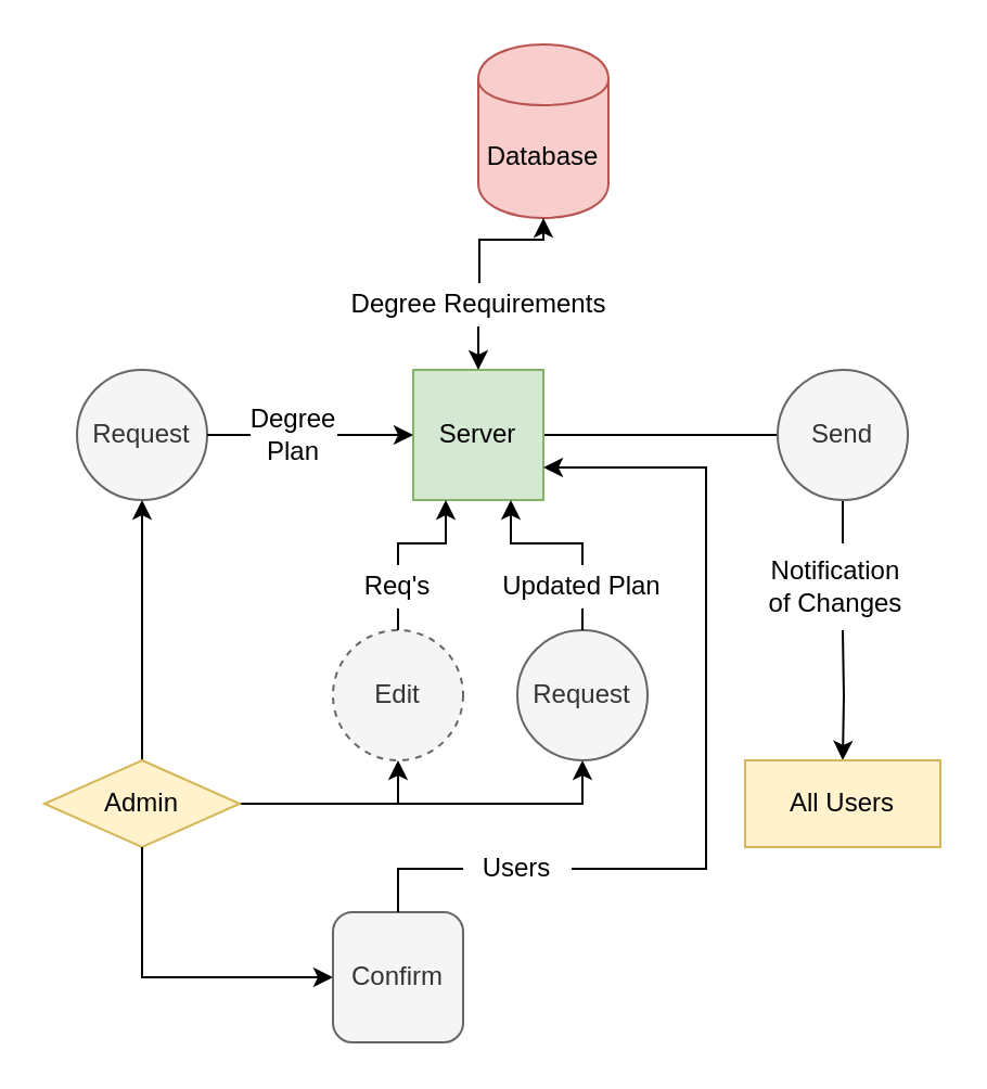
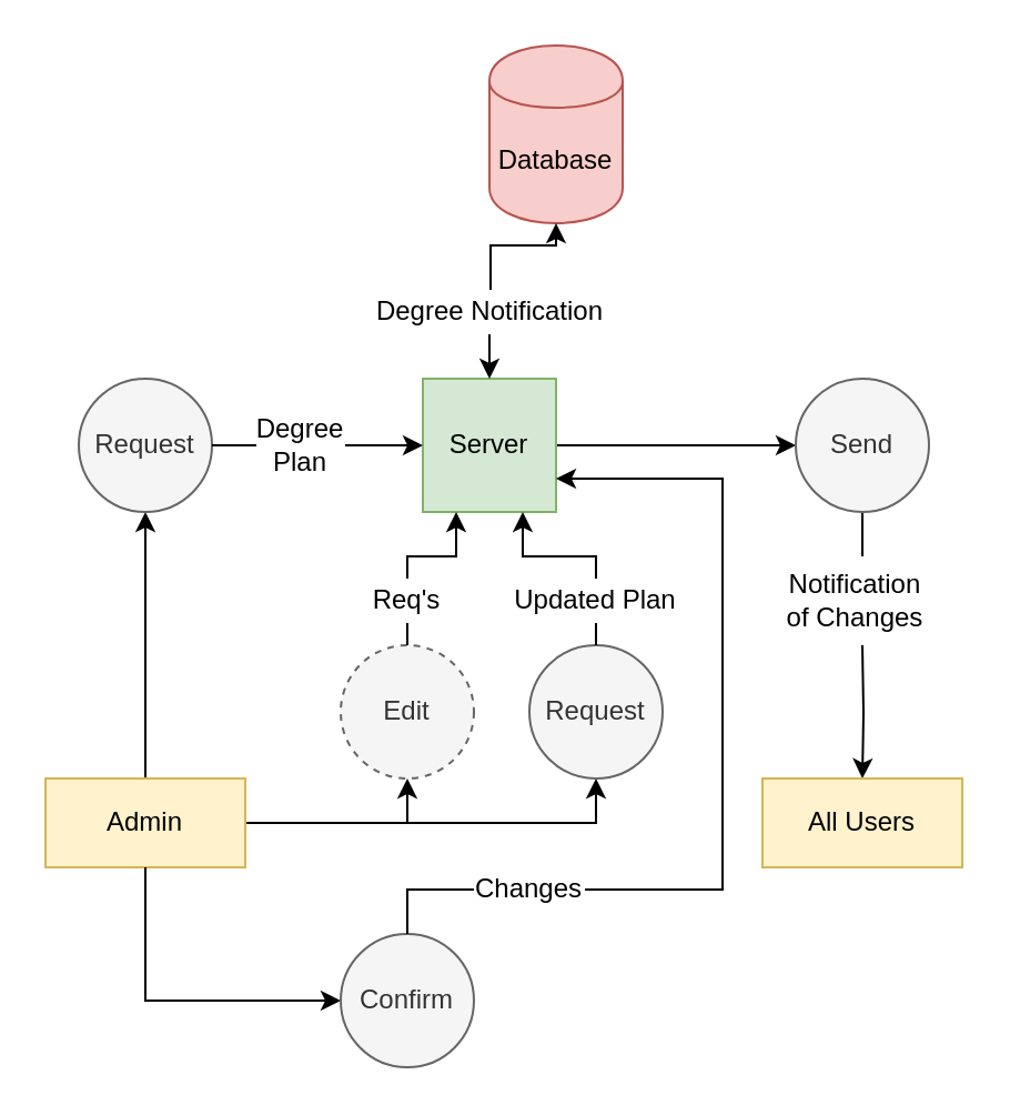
  <mxCell id="0" />
  <mxCell id="1" parent="0" />
  <mxCell id="2" value="Database" style="shape=cylinder;whiteSpace=wrap;html=1;boundedLbl=1;backgroundOutline=1;fillColor=#f8cecc;strokeColor=#b85450;" vertex="1" parent="1"><mxGeometry x="220" y="20" width="60" height="80" as="geometry" /></mxCell>
- <mxCell id="3" style="edgeStyle=orthogonalEdgeStyle;rounded=0;orthogonalLoop=1;jettySize=auto;html=1;exitX=1;exitY=0.5;exitDx=0;exitDy=0;entryX=0;entryY=0.5;entryDx=0;entryDy=0;startArrow=none;startFill=0;endArrow=none;endFill=1;" edge="1" parent="1" source="4" target="23"><mxGeometry relative="1" as="geometry" /></mxCell>
+ <mxCell id="3" style="edgeStyle=orthogonalEdgeStyle;rounded=0;orthogonalLoop=1;jettySize=auto;html=1;exitX=1;exitY=0.5;exitDx=0;exitDy=0;entryX=0;entryY=0.5;entryDx=0;entryDy=0;startArrow=none;startFill=0;endArrow=classic;endFill=1;" edge="1" parent="1" source="4" target="23"><mxGeometry relative="1" as="geometry" /></mxCell>
  <mxCell id="4" value="Server" style="whiteSpace=wrap;html=1;aspect=fixed;fillColor=#d5e8d4;strokeColor=#82b366;" vertex="1" parent="1"><mxGeometry x="190" y="170" width="60" height="60" as="geometry" /></mxCell>
  <mxCell id="5" value="" style="edgeStyle=orthogonalEdgeStyle;rounded=0;orthogonalLoop=1;jettySize=auto;html=1;startArrow=none;startFill=0;endArrow=classic;endFill=1;entryX=0.5;entryY=1;entryDx=0;entryDy=0;" edge="1" parent="1" source="8" target="13"><mxGeometry relative="1" as="geometry"><mxPoint x="220.5" y="440" as="targetPoint" /></mxGeometry></mxCell>
  <mxCell id="6" style="edgeStyle=orthogonalEdgeStyle;rounded=0;orthogonalLoop=1;jettySize=auto;html=1;exitX=1;exitY=0.5;exitDx=0;exitDy=0;entryX=0.5;entryY=1;entryDx=0;entryDy=0;startArrow=none;startFill=0;endArrow=classic;endFill=1;" edge="1" parent="1" source="8" target="17"><mxGeometry relative="1" as="geometry" /></mxCell>
  <mxCell id="7" style="edgeStyle=orthogonalEdgeStyle;rounded=0;orthogonalLoop=1;jettySize=auto;html=1;exitX=1;exitY=0.5;exitDx=0;exitDy=0;entryX=0.5;entryY=1;entryDx=0;entryDy=0;startArrow=none;startFill=0;endArrow=classic;endFill=1;" edge="1" parent="1" source="8" target="19"><mxGeometry relative="1" as="geometry" /></mxCell>
- <mxCell id="8" value="Admin" style="rhombus;whiteSpace=wrap;html=1;fillColor=#fff2cc;strokeColor=#d6b656;" vertex="1" parent="1"><mxGeometry x="20" y="350" width="90" height="40" as="geometry" /></mxCell>
+ <mxCell id="8" value="Admin" style="rounded=0;whiteSpace=wrap;html=1;fillColor=#fff2cc;strokeColor=#d6b656;" vertex="1" parent="1"><mxGeometry x="20" y="350" width="90" height="40" as="geometry" /></mxCell>
  <mxCell id="9" value="" style="edgeStyle=orthogonalEdgeStyle;rounded=0;orthogonalLoop=1;jettySize=auto;html=1;startArrow=none;startFill=0;endArrow=classic;endFill=1;" edge="1" parent="1" source="10" target="2"><mxGeometry relative="1" as="geometry" /></mxCell>
- <mxCell id="10" value="Degree Requirements" style="text;html=1;strokeColor=none;fillColor=none;align=center;verticalAlign=middle;whiteSpace=wrap;rounded=0;opacity=0;" vertex="1" parent="1"><mxGeometry x="153" y="130" width="135" height="20" as="geometry" /></mxCell>
+ <mxCell id="10" value="Degree Notification" style="text;html=1;strokeColor=none;fillColor=none;align=center;verticalAlign=middle;whiteSpace=wrap;rounded=0;opacity=0;" vertex="1" parent="1"><mxGeometry x="153" y="130" width="135" height="20" as="geometry" /></mxCell>
  <mxCell id="11" value="" style="edgeStyle=orthogonalEdgeStyle;rounded=0;orthogonalLoop=1;jettySize=auto;html=1;startArrow=classic;startFill=1;endArrow=none;endFill=0;" edge="1" parent="1" source="4" target="10"><mxGeometry relative="1" as="geometry"><mxPoint x="250" y="200" as="sourcePoint" /><mxPoint x="335" y="200" as="targetPoint" /></mxGeometry></mxCell>
  <mxCell id="12" style="edgeStyle=orthogonalEdgeStyle;rounded=0;orthogonalLoop=1;jettySize=auto;html=1;exitX=1;exitY=0.5;exitDx=0;exitDy=0;startArrow=none;startFill=0;endArrow=classic;endFill=1;" edge="1" parent="1" source="14"><mxGeometry relative="1" as="geometry"><mxPoint x="190" y="200" as="targetPoint" /><Array as="points"><mxPoint x="190" y="200" /></Array></mxGeometry></mxCell>
  <mxCell id="13" value="Request" style="ellipse;whiteSpace=wrap;html=1;aspect=fixed;fillColor=#f5f5f5;strokeColor=#666666;fontColor=#333333;" vertex="1" parent="1"><mxGeometry x="35" y="170" width="60" height="60" as="geometry" /></mxCell>
  <mxCell id="14" value="Degree Plan" style="text;html=1;strokeColor=none;fillColor=none;align=center;verticalAlign=middle;whiteSpace=wrap;rounded=0;" vertex="1" parent="1"><mxGeometry x="115" y="190" width="40" height="20" as="geometry" /></mxCell>
  <mxCell id="15" style="edgeStyle=orthogonalEdgeStyle;rounded=0;orthogonalLoop=1;jettySize=auto;html=1;exitX=1;exitY=0.5;exitDx=0;exitDy=0;startArrow=none;startFill=0;endArrow=none;endFill=0;" edge="1" parent="1" source="13" target="14"><mxGeometry relative="1" as="geometry"><mxPoint x="95" y="200" as="sourcePoint" /><mxPoint x="190" y="200" as="targetPoint" /><Array as="points" /></mxGeometry></mxCell>
  <mxCell id="16" style="edgeStyle=orthogonalEdgeStyle;rounded=0;orthogonalLoop=1;jettySize=auto;html=1;entryX=0.75;entryY=1;entryDx=0;entryDy=0;startArrow=none;startFill=0;endArrow=classic;endFill=1;" edge="1" parent="1" target="4"><mxGeometry relative="1" as="geometry"><mxPoint x="268" y="260" as="sourcePoint" /><Array as="points"><mxPoint x="268" y="250" /><mxPoint x="235" y="250" /></Array></mxGeometry></mxCell>
  <mxCell id="17" value="Request" style="ellipse;whiteSpace=wrap;html=1;aspect=fixed;fillColor=#f5f5f5;strokeColor=#666666;fontColor=#333333;" vertex="1" parent="1"><mxGeometry x="238" y="290" width="60" height="60" as="geometry" /></mxCell>
  <mxCell id="18" style="edgeStyle=orthogonalEdgeStyle;rounded=0;orthogonalLoop=1;jettySize=auto;html=1;entryX=0.25;entryY=1;entryDx=0;entryDy=0;startArrow=none;startFill=0;endArrow=classic;endFill=1;" edge="1" parent="1" target="4"><mxGeometry relative="1" as="geometry"><mxPoint x="183" y="260" as="sourcePoint" /><Array as="points"><mxPoint x="183" y="250" /><mxPoint x="205" y="250" /></Array></mxGeometry></mxCell>
  <mxCell id="19" value="Edit" style="ellipse;whiteSpace=wrap;html=1;aspect=fixed;fillColor=#f5f5f5;strokeColor=#666666;fontColor=#333333;dashed=1;" vertex="1" parent="1"><mxGeometry x="153" y="290" width="60" height="60" as="geometry" /></mxCell>
  <mxCell id="20" style="edgeStyle=orthogonalEdgeStyle;rounded=0;orthogonalLoop=1;jettySize=auto;html=1;exitX=0.5;exitY=1;exitDx=0;exitDy=0;entryX=0;entryY=0.5;entryDx=0;entryDy=0;startArrow=none;startFill=0;endArrow=classic;endFill=1;" edge="1" parent="1" source="8" target="21"><mxGeometry relative="1" as="geometry"><Array as="points"><mxPoint x="65" y="450" /></Array></mxGeometry></mxCell>
- <mxCell id="21" value="Confirm" style="whiteSpace=wrap;html=1;aspect=fixed;fillColor=#f5f5f5;strokeColor=#666666;fontColor=#333333;rounded=1;" vertex="1" parent="1"><mxGeometry x="153" y="420" width="60" height="60" as="geometry" /></mxCell>
+ <mxCell id="21" value="Confirm" style="ellipse;whiteSpace=wrap;html=1;aspect=fixed;fillColor=#f5f5f5;strokeColor=#666666;fontColor=#333333;" vertex="1" parent="1"><mxGeometry x="153" y="420" width="60" height="60" as="geometry" /></mxCell>
  <mxCell id="22" style="edgeStyle=orthogonalEdgeStyle;rounded=0;orthogonalLoop=1;jettySize=auto;html=1;exitX=0.5;exitY=1;exitDx=0;exitDy=0;startArrow=none;startFill=0;endArrow=none;endFill=0;" edge="1" parent="1" source="23"><mxGeometry relative="1" as="geometry"><mxPoint x="388" y="250" as="targetPoint" /></mxGeometry></mxCell>
  <mxCell id="23" value="Send" style="ellipse;whiteSpace=wrap;html=1;aspect=fixed;fillColor=#f5f5f5;strokeColor=#666666;fontColor=#333333;" vertex="1" parent="1"><mxGeometry x="358" y="170" width="60" height="60" as="geometry" /></mxCell>
  <mxCell id="24" style="edgeStyle=orthogonalEdgeStyle;rounded=0;orthogonalLoop=1;jettySize=auto;html=1;exitX=0.5;exitY=1;exitDx=0;exitDy=0;entryX=0.5;entryY=0;entryDx=0;entryDy=0;startArrow=none;startFill=0;endArrow=none;endFill=0;" edge="1" parent="1" source="25" target="19"><mxGeometry relative="1" as="geometry" /></mxCell>
  <mxCell id="25" value="Req's" style="text;html=1;strokeColor=none;fillColor=none;align=center;verticalAlign=middle;whiteSpace=wrap;rounded=0;" vertex="1" parent="1"><mxGeometry x="163" y="260" width="40" height="20" as="geometry" /></mxCell>
  <mxCell id="26" style="edgeStyle=orthogonalEdgeStyle;rounded=0;orthogonalLoop=1;jettySize=auto;html=1;exitX=0.5;exitY=1;exitDx=0;exitDy=0;entryX=0.5;entryY=0;entryDx=0;entryDy=0;startArrow=none;startFill=0;endArrow=none;endFill=0;" edge="1" parent="1" source="27" target="17"><mxGeometry relative="1" as="geometry" /></mxCell>
  <mxCell id="27" value="Updated&amp;nbsp;Plan" style="text;html=1;strokeColor=none;fillColor=none;align=center;verticalAlign=middle;whiteSpace=wrap;rounded=0;" vertex="1" parent="1"><mxGeometry x="228" y="260" width="80" height="20" as="geometry" /></mxCell>
  <mxCell id="28" style="edgeStyle=orthogonalEdgeStyle;rounded=0;orthogonalLoop=1;jettySize=auto;html=1;exitX=0;exitY=0.5;exitDx=0;exitDy=0;entryX=0.5;entryY=0;entryDx=0;entryDy=0;startArrow=none;startFill=0;endArrow=none;endFill=0;" edge="1" parent="1" source="30" target="21"><mxGeometry relative="1" as="geometry"><Array as="points"><mxPoint x="213" y="400" /><mxPoint x="183" y="400" /></Array></mxGeometry></mxCell>
  <mxCell id="29" style="edgeStyle=orthogonalEdgeStyle;rounded=0;orthogonalLoop=1;jettySize=auto;html=1;exitX=1;exitY=0.5;exitDx=0;exitDy=0;entryX=1;entryY=0.75;entryDx=0;entryDy=0;startArrow=none;startFill=0;endArrow=classic;endFill=1;" edge="1" parent="1" source="30" target="4"><mxGeometry relative="1" as="geometry"><Array as="points"><mxPoint x="325" y="400" /><mxPoint x="325" y="215" /></Array></mxGeometry></mxCell>
- <mxCell id="30" value="Users" style="text;html=1;strokeColor=none;fillColor=none;align=center;verticalAlign=middle;whiteSpace=wrap;rounded=0;" vertex="1" parent="1"><mxGeometry x="213" y="390" width="50" height="20" as="geometry" /></mxCell>
+ <mxCell id="30" value="Changes" style="text;html=1;strokeColor=none;fillColor=none;align=center;verticalAlign=middle;whiteSpace=wrap;rounded=0;" vertex="1" parent="1"><mxGeometry x="213" y="390" width="50" height="20" as="geometry" /></mxCell>
  <mxCell id="31" value="Notification&lt;br&gt;of Changes" style="text;html=1;strokeColor=none;fillColor=none;align=center;verticalAlign=middle;whiteSpace=wrap;rounded=0;" vertex="1" parent="1"><mxGeometry x="342" y="260" width="86" height="20" as="geometry" /></mxCell>
  <mxCell id="32" style="edgeStyle=orthogonalEdgeStyle;rounded=0;orthogonalLoop=1;jettySize=auto;html=1;exitX=0.5;exitY=0;exitDx=0;exitDy=0;startArrow=none;startFill=0;endArrow=classic;endFill=1;entryX=0.5;entryY=0;entryDx=0;entryDy=0;" edge="1" parent="1" target="33"><mxGeometry relative="1" as="geometry"><mxPoint x="388" y="290" as="sourcePoint" /></mxGeometry></mxCell>
  <mxCell id="33" value="All Users" style="rounded=0;whiteSpace=wrap;html=1;fillColor=#fff2cc;strokeColor=#d6b656;" vertex="1" parent="1"><mxGeometry x="343" y="350" width="90" height="40" as="geometry" /></mxCell>
  <mxCell id="34" style="edgeStyle=orthogonalEdgeStyle;rounded=0;orthogonalLoop=1;jettySize=auto;html=1;exitX=0.5;exitY=1;exitDx=0;exitDy=0;startArrow=none;startFill=0;endArrow=none;endFill=0;" edge="1" parent="1" source="31" target="31"><mxGeometry relative="1" as="geometry" /></mxCell>
